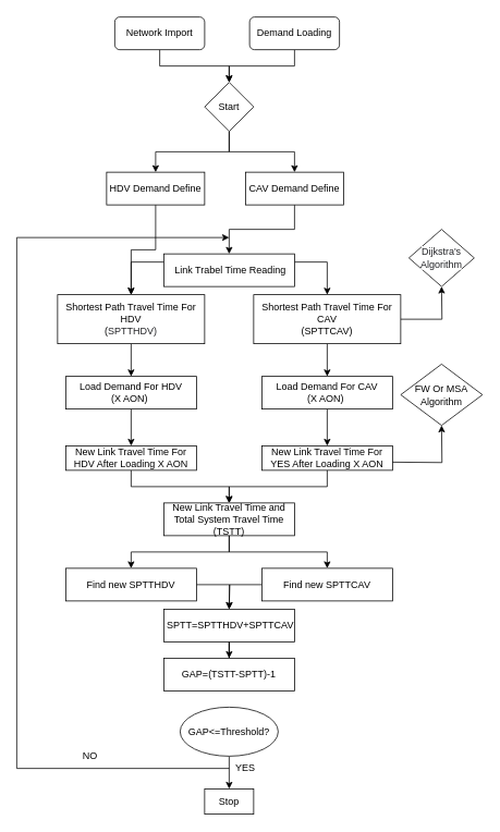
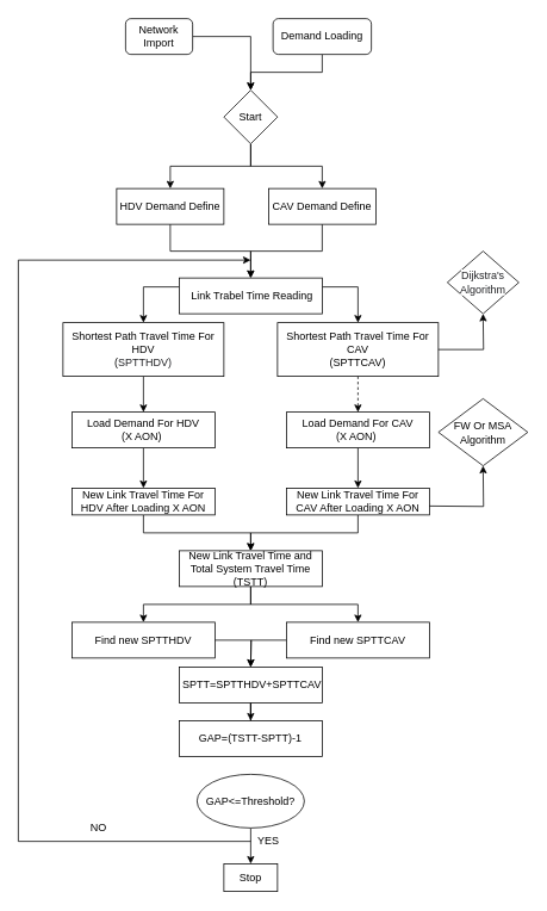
  <mxCell id="0" />
  <mxCell id="1" parent="0" />
  <mxCell id="2" style="edgeStyle=orthogonalEdgeStyle;rounded=0;orthogonalLoop=1;jettySize=auto;html=1;entryX=0.5;entryY=0;entryDx=0;entryDy=0;" edge="1" parent="1" source="3" target="13"><mxGeometry relative="1" as="geometry" /></mxCell>
- <mxCell id="3" value="Network Import" style="rounded=1;whiteSpace=wrap;html=1;fontSize=12;glass=0;strokeWidth=1;shadow=0;" parent="1" vertex="1"><mxGeometry x="140" y="20" width="110" height="40" as="geometry" /></mxCell>
+ <mxCell id="3" value="Network Import" style="rounded=1;whiteSpace=wrap;html=1;fontSize=12;glass=0;strokeWidth=1;shadow=0;" parent="1" vertex="1"><mxGeometry x="140" y="20" width="75" height="40" as="geometry" /></mxCell>
  <mxCell id="4" value="" style="edgeStyle=orthogonalEdgeStyle;rounded=0;orthogonalLoop=1;jettySize=auto;html=1;" edge="1" parent="1" source="13" target="7"><mxGeometry relative="1" as="geometry" /></mxCell>
  <mxCell id="5" value="" style="edgeStyle=orthogonalEdgeStyle;rounded=0;orthogonalLoop=1;jettySize=auto;html=1;" edge="1" parent="1" source="13" target="9"><mxGeometry relative="1" as="geometry" /></mxCell>
- <mxCell id="6" value="" style="edgeStyle=orthogonalEdgeStyle;rounded=0;orthogonalLoop=1;jettySize=auto;html=1;" edge="1" parent="1" source="7" target="17"><mxGeometry relative="1" as="geometry" /></mxCell>
+ <mxCell id="6" value="" style="edgeStyle=orthogonalEdgeStyle;rounded=0;orthogonalLoop=1;jettySize=auto;html=1;" edge="1" parent="1" source="7" target="12"><mxGeometry relative="1" as="geometry" /></mxCell>
  <mxCell id="7" value="HDV Demand Define" style="whiteSpace=wrap;html=1;" vertex="1" parent="1"><mxGeometry x="130" y="210" width="120" height="40" as="geometry" /></mxCell>
  <mxCell id="8" value="" style="edgeStyle=orthogonalEdgeStyle;rounded=0;orthogonalLoop=1;jettySize=auto;html=1;" edge="1" parent="1" source="9" target="12"><mxGeometry relative="1" as="geometry" /></mxCell>
  <mxCell id="9" value="CAV Demand Define" style="whiteSpace=wrap;html=1;" vertex="1" parent="1"><mxGeometry x="300" y="210" width="120" height="40" as="geometry" /></mxCell>
  <mxCell id="10" style="edgeStyle=orthogonalEdgeStyle;rounded=0;orthogonalLoop=1;jettySize=auto;html=1;entryX=0.5;entryY=0;entryDx=0;entryDy=0;" edge="1" parent="1" source="12" target="19"><mxGeometry relative="1" as="geometry"><mxPoint x="400" y="370" as="targetPoint" /><Array as="points"><mxPoint x="400" y="320" /></Array></mxGeometry></mxCell>
  <mxCell id="11" style="edgeStyle=orthogonalEdgeStyle;rounded=0;orthogonalLoop=1;jettySize=auto;html=1;entryX=0.5;entryY=0;entryDx=0;entryDy=0;" edge="1" parent="1" source="12" target="17"><mxGeometry relative="1" as="geometry"><mxPoint x="160" y="370" as="targetPoint" /><Array as="points"><mxPoint x="160" y="320" /></Array></mxGeometry></mxCell>
  <mxCell id="12" value="&amp;nbsp;Link Trabel Time Reading" style="whiteSpace=wrap;html=1;" vertex="1" parent="1"><mxGeometry x="200" y="310" width="160" height="40" as="geometry" /></mxCell>
  <mxCell id="13" value="Start" style="rhombus;whiteSpace=wrap;html=1;" vertex="1" parent="1"><mxGeometry x="250" y="100" width="60" height="60" as="geometry" /></mxCell>
  <mxCell id="14" style="edgeStyle=orthogonalEdgeStyle;rounded=0;orthogonalLoop=1;jettySize=auto;html=1;entryX=0.5;entryY=0;entryDx=0;entryDy=0;" edge="1" parent="1" source="15" target="13"><mxGeometry relative="1" as="geometry" /></mxCell>
  <mxCell id="15" value="Demand Loading" style="rounded=1;whiteSpace=wrap;html=1;fontSize=12;glass=0;strokeWidth=1;shadow=0;" vertex="1" parent="1"><mxGeometry x="305" y="20" width="110" height="40" as="geometry" /></mxCell>
  <mxCell id="16" value="" style="edgeStyle=orthogonalEdgeStyle;rounded=0;orthogonalLoop=1;jettySize=auto;html=1;" edge="1" parent="1" source="17" target="23"><mxGeometry relative="1" as="geometry" /></mxCell>
  <mxCell id="17" value="Shortest Path Travel Time For HDV&lt;br&gt;(&lt;span style=&quot;color: rgb(32 , 33 , 36) ; text-align: left ; background-color: rgb(255 , 255 , 255)&quot;&gt;&lt;font style=&quot;font-size: 12px&quot;&gt;SPTTHDV)&lt;/font&gt;&lt;/span&gt;" style="whiteSpace=wrap;html=1;" vertex="1" parent="1"><mxGeometry x="70" y="360" width="180" height="60" as="geometry" /></mxCell>
- <mxCell id="18" value="" style="edgeStyle=orthogonalEdgeStyle;rounded=0;orthogonalLoop=1;jettySize=auto;html=1;" edge="1" parent="1" source="19" target="25"><mxGeometry relative="1" as="geometry" /></mxCell>
+ <mxCell id="18" value="" style="edgeStyle=orthogonalEdgeStyle;rounded=0;orthogonalLoop=1;jettySize=auto;html=1;dashed=1;" edge="1" parent="1" source="19" target="25"><mxGeometry relative="1" as="geometry" /></mxCell>
  <mxCell id="19" value="Shortest Path Travel Time For CAV &lt;br&gt;(SPTTCAV)" style="whiteSpace=wrap;html=1;" vertex="1" parent="1"><mxGeometry x="310" y="360" width="180" height="60" as="geometry" /></mxCell>
  <mxCell id="20" value="" style="endArrow=classic;html=1;rounded=0;edgeStyle=orthogonalEdgeStyle;exitX=1;exitY=0.5;exitDx=0;exitDy=0;" edge="1" parent="1" source="19"><mxGeometry width="50" height="50" relative="1" as="geometry"><mxPoint x="490" y="400" as="sourcePoint" /><mxPoint x="540" y="350" as="targetPoint" /></mxGeometry></mxCell>
  <mxCell id="21" value="&#10;&#10;&lt;span style=&quot;color: rgb(32, 33, 36); font-family: helvetica; font-size: 12px; font-style: normal; font-weight: 400; letter-spacing: normal; text-align: left; text-indent: 0px; text-transform: none; word-spacing: 0px; background-color: rgb(255, 255, 255); display: inline; float: none;&quot;&gt;Dijkstra's Algorithm&lt;/span&gt;&#10;&#10;" style="rhombus;whiteSpace=wrap;html=1;" vertex="1" parent="1"><mxGeometry x="500" y="280" width="80" height="70" as="geometry" /></mxCell>
  <mxCell id="22" value="" style="edgeStyle=orthogonalEdgeStyle;rounded=0;orthogonalLoop=1;jettySize=auto;html=1;" edge="1" parent="1" source="23" target="28"><mxGeometry relative="1" as="geometry" /></mxCell>
  <mxCell id="23" value="Load Demand For HDV &lt;br&gt;(X AON)&amp;nbsp;" style="whiteSpace=wrap;html=1;" vertex="1" parent="1"><mxGeometry x="80" y="460" width="160" height="40" as="geometry" /></mxCell>
  <mxCell id="24" value="" style="edgeStyle=orthogonalEdgeStyle;rounded=0;orthogonalLoop=1;jettySize=auto;html=1;" edge="1" parent="1" source="25" target="30"><mxGeometry relative="1" as="geometry" /></mxCell>
  <mxCell id="25" value="&lt;span&gt;Load Demand For CAV&lt;/span&gt;&lt;br&gt;&lt;span&gt;(X AON)&amp;nbsp;&lt;/span&gt;" style="whiteSpace=wrap;html=1;" vertex="1" parent="1"><mxGeometry x="320" y="460" width="160" height="40" as="geometry" /></mxCell>
  <mxCell id="26" style="edgeStyle=orthogonalEdgeStyle;rounded=0;orthogonalLoop=1;jettySize=auto;html=1;exitX=0.5;exitY=1;exitDx=0;exitDy=0;" edge="1" parent="1" source="25" target="25"><mxGeometry relative="1" as="geometry" /></mxCell>
  <mxCell id="27" value="" style="edgeStyle=orthogonalEdgeStyle;rounded=0;orthogonalLoop=1;jettySize=auto;html=1;" edge="1" parent="1" source="28" target="33"><mxGeometry relative="1" as="geometry" /></mxCell>
  <mxCell id="28" value="New Link Travel Time For HDV After Loading X AON" style="whiteSpace=wrap;html=1;" vertex="1" parent="1"><mxGeometry x="80" y="545" width="160" height="30" as="geometry" /></mxCell>
  <mxCell id="29" style="edgeStyle=orthogonalEdgeStyle;rounded=0;orthogonalLoop=1;jettySize=auto;html=1;entryX=0.5;entryY=0;entryDx=0;entryDy=0;" edge="1" parent="1" source="30" target="33"><mxGeometry relative="1" as="geometry" /></mxCell>
- <mxCell id="30" value="New Link Travel Time For YES After Loading X AON" style="whiteSpace=wrap;html=1;" vertex="1" parent="1"><mxGeometry x="320" y="545" width="160" height="30" as="geometry" /></mxCell>
+ <mxCell id="30" value="New Link Travel Time For CAV After Loading X AON" style="whiteSpace=wrap;html=1;" vertex="1" parent="1"><mxGeometry x="320" y="545" width="160" height="30" as="geometry" /></mxCell>
  <mxCell id="31" value="" style="edgeStyle=orthogonalEdgeStyle;rounded=0;orthogonalLoop=1;jettySize=auto;html=1;" edge="1" parent="1" source="33" target="38"><mxGeometry relative="1" as="geometry" /></mxCell>
  <mxCell id="32" style="edgeStyle=orthogonalEdgeStyle;rounded=0;orthogonalLoop=1;jettySize=auto;html=1;entryX=0.5;entryY=0;entryDx=0;entryDy=0;" edge="1" parent="1" source="33" target="40"><mxGeometry relative="1" as="geometry" /></mxCell>
  <mxCell id="33" value="New Link Travel Time and Total System Travel Time (TSTT)" style="whiteSpace=wrap;html=1;" vertex="1" parent="1"><mxGeometry x="200" y="615" width="160" height="40" as="geometry" /></mxCell>
  <mxCell id="34" style="edgeStyle=orthogonalEdgeStyle;rounded=0;orthogonalLoop=1;jettySize=auto;html=1;exitX=0.5;exitY=1;exitDx=0;exitDy=0;" edge="1" parent="1" source="33" target="33"><mxGeometry relative="1" as="geometry" /></mxCell>
  <mxCell id="35" value="" style="endArrow=classic;html=1;rounded=0;edgeStyle=orthogonalEdgeStyle;" edge="1" parent="1"><mxGeometry width="50" height="50" relative="1" as="geometry"><mxPoint x="480" y="565" as="sourcePoint" /><mxPoint x="540" y="520" as="targetPoint" /></mxGeometry></mxCell>
  <mxCell id="36" value="FW Or MSA Algorithm" style="rhombus;whiteSpace=wrap;html=1;" vertex="1" parent="1"><mxGeometry x="490" y="445" width="100" height="75" as="geometry" /></mxCell>
  <mxCell id="37" style="edgeStyle=orthogonalEdgeStyle;rounded=0;orthogonalLoop=1;jettySize=auto;html=1;" edge="1" parent="1" source="38"><mxGeometry relative="1" as="geometry"><mxPoint x="280" y="745" as="targetPoint" /></mxGeometry></mxCell>
  <mxCell id="38" value="Find new SPTTHDV" style="whiteSpace=wrap;html=1;" vertex="1" parent="1"><mxGeometry x="80" y="695" width="160" height="40" as="geometry" /></mxCell>
  <mxCell id="39" style="edgeStyle=orthogonalEdgeStyle;rounded=0;orthogonalLoop=1;jettySize=auto;html=1;" edge="1" parent="1" source="40"><mxGeometry relative="1" as="geometry"><mxPoint x="280" y="745" as="targetPoint" /></mxGeometry></mxCell>
  <mxCell id="40" value="Find new SPTTCAV" style="whiteSpace=wrap;html=1;" vertex="1" parent="1"><mxGeometry x="320" y="695" width="160" height="40" as="geometry" /></mxCell>
  <mxCell id="41" value="" style="edgeStyle=orthogonalEdgeStyle;rounded=0;orthogonalLoop=1;jettySize=auto;html=1;" edge="1" parent="1" source="42" target="43"><mxGeometry relative="1" as="geometry" /></mxCell>
  <mxCell id="42" value="&amp;nbsp;SPTT=SPTTHDV+SPTTCAV" style="whiteSpace=wrap;html=1;" vertex="1" parent="1"><mxGeometry x="200" y="745" width="160" height="40" as="geometry" /></mxCell>
  <mxCell id="43" value="GAP=(TSTT-SPTT)-1" style="whiteSpace=wrap;html=1;" vertex="1" parent="1"><mxGeometry x="200" y="805" width="160" height="40" as="geometry" /></mxCell>
  <mxCell id="44" value="" style="edgeStyle=orthogonalEdgeStyle;rounded=0;orthogonalLoop=1;jettySize=auto;html=1;" edge="1" parent="1" source="45" target="46"><mxGeometry relative="1" as="geometry" /></mxCell>
  <mxCell id="45" value="GAP&amp;lt;=Threshold?" style="ellipse;whiteSpace=wrap;html=1;" vertex="1" parent="1"><mxGeometry x="220" y="865" width="120" height="60" as="geometry" /></mxCell>
  <mxCell id="46" value="Stop" style="whiteSpace=wrap;html=1;" vertex="1" parent="1"><mxGeometry x="250" y="965" width="60" height="31" as="geometry" /></mxCell>
  <mxCell id="47" value="YES" style="text;html=1;strokeColor=none;fillColor=none;align=center;verticalAlign=middle;whiteSpace=wrap;rounded=0;" vertex="1" parent="1"><mxGeometry x="270" y="925" width="60" height="30" as="geometry" /></mxCell>
  <mxCell id="48" value="" style="endArrow=classic;html=1;rounded=0;edgeStyle=orthogonalEdgeStyle;" edge="1" parent="1"><mxGeometry width="50" height="50" relative="1" as="geometry"><mxPoint x="280" y="940" as="sourcePoint" /><mxPoint x="280" y="290" as="targetPoint" /><Array as="points"><mxPoint x="20" y="940" /><mxPoint x="20" y="290" /></Array></mxGeometry></mxCell>
  <mxCell id="49" value="NO" style="text;html=1;strokeColor=none;fillColor=none;align=center;verticalAlign=middle;whiteSpace=wrap;rounded=0;" vertex="1" parent="1"><mxGeometry x="80" y="910" width="60" height="30" as="geometry" /></mxCell>
